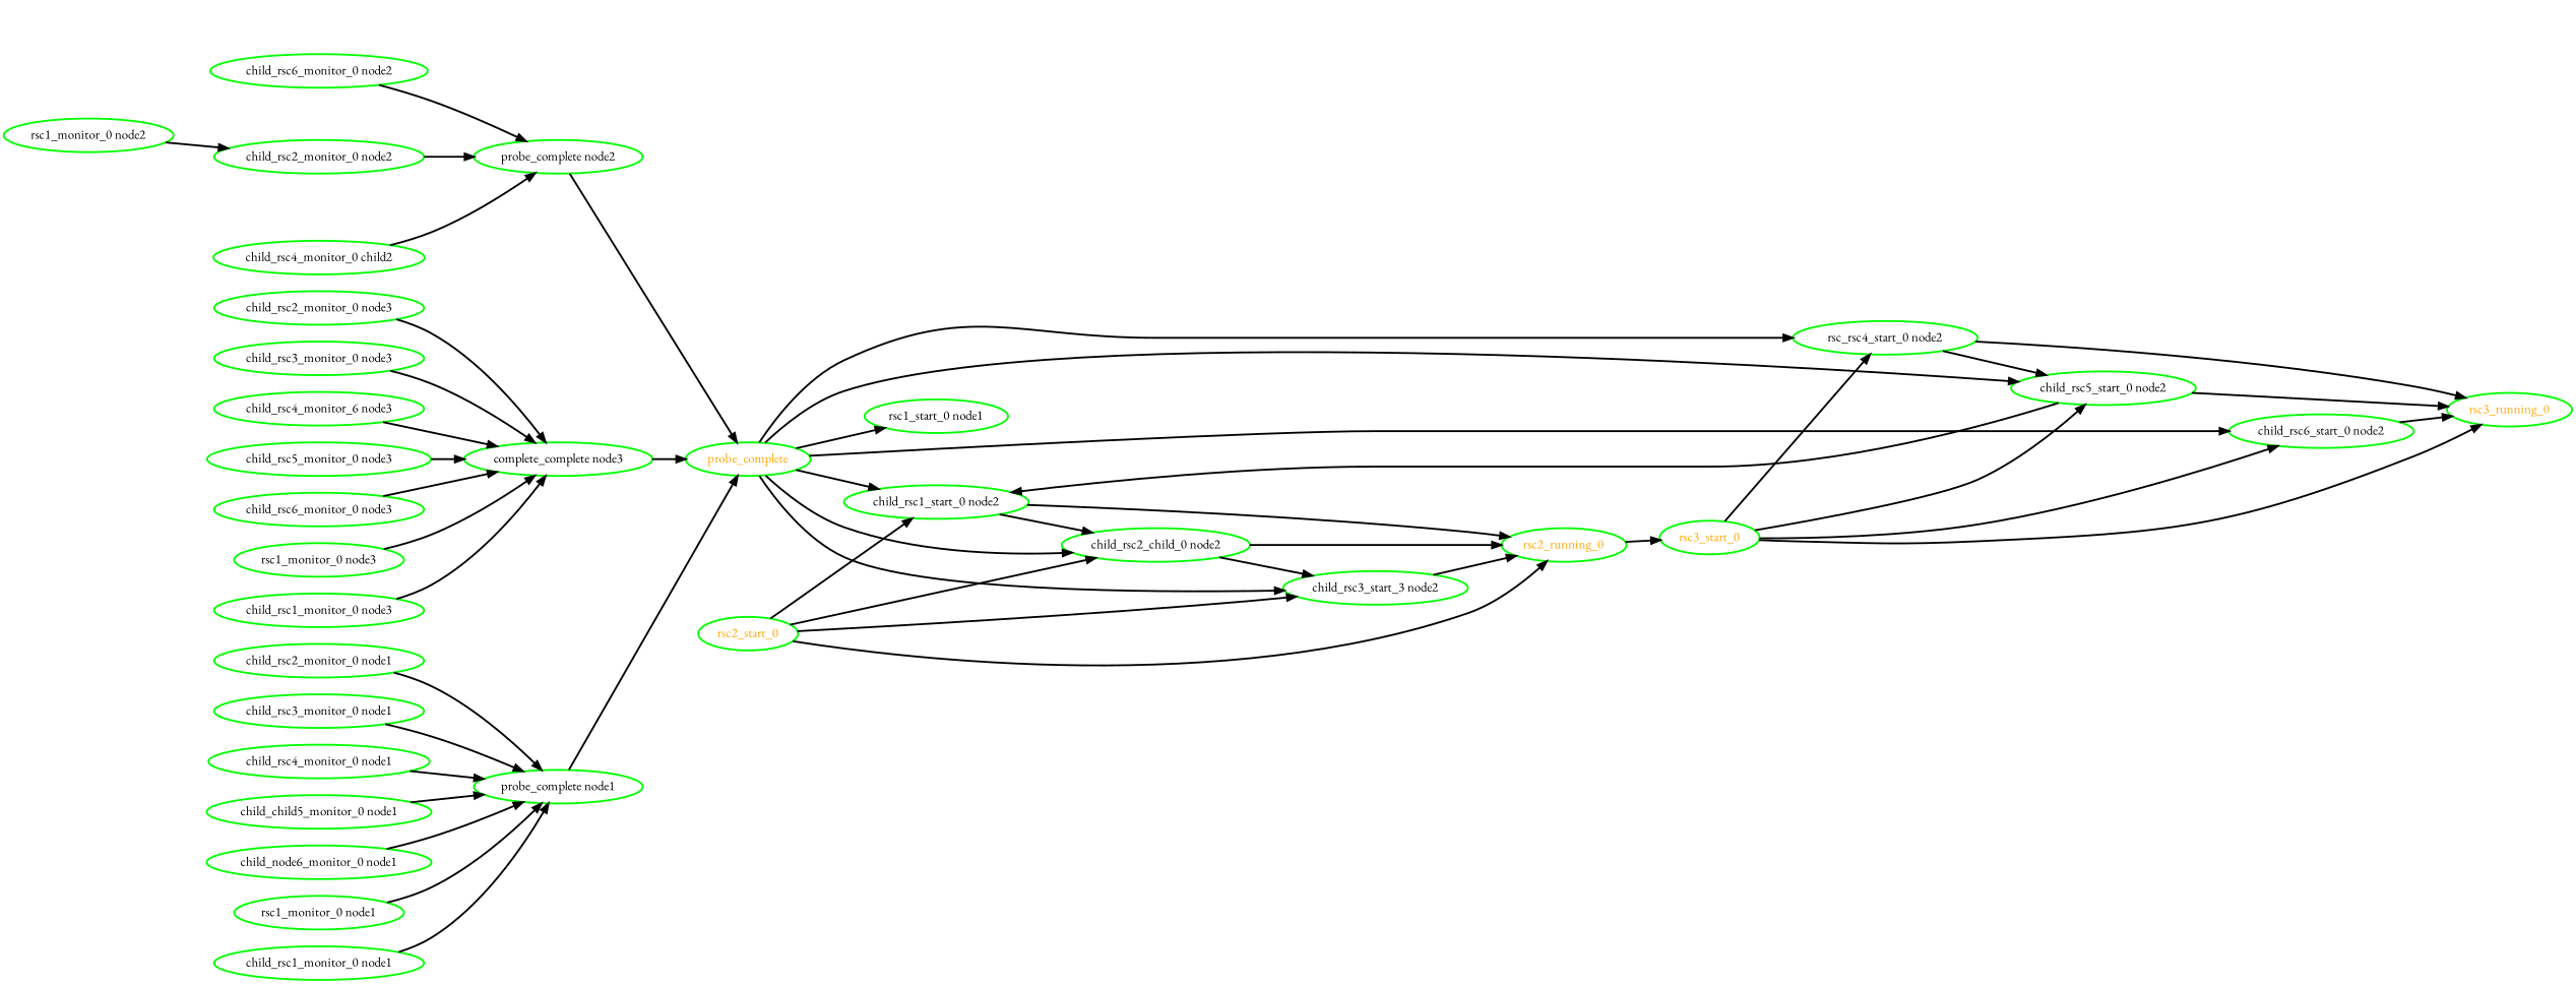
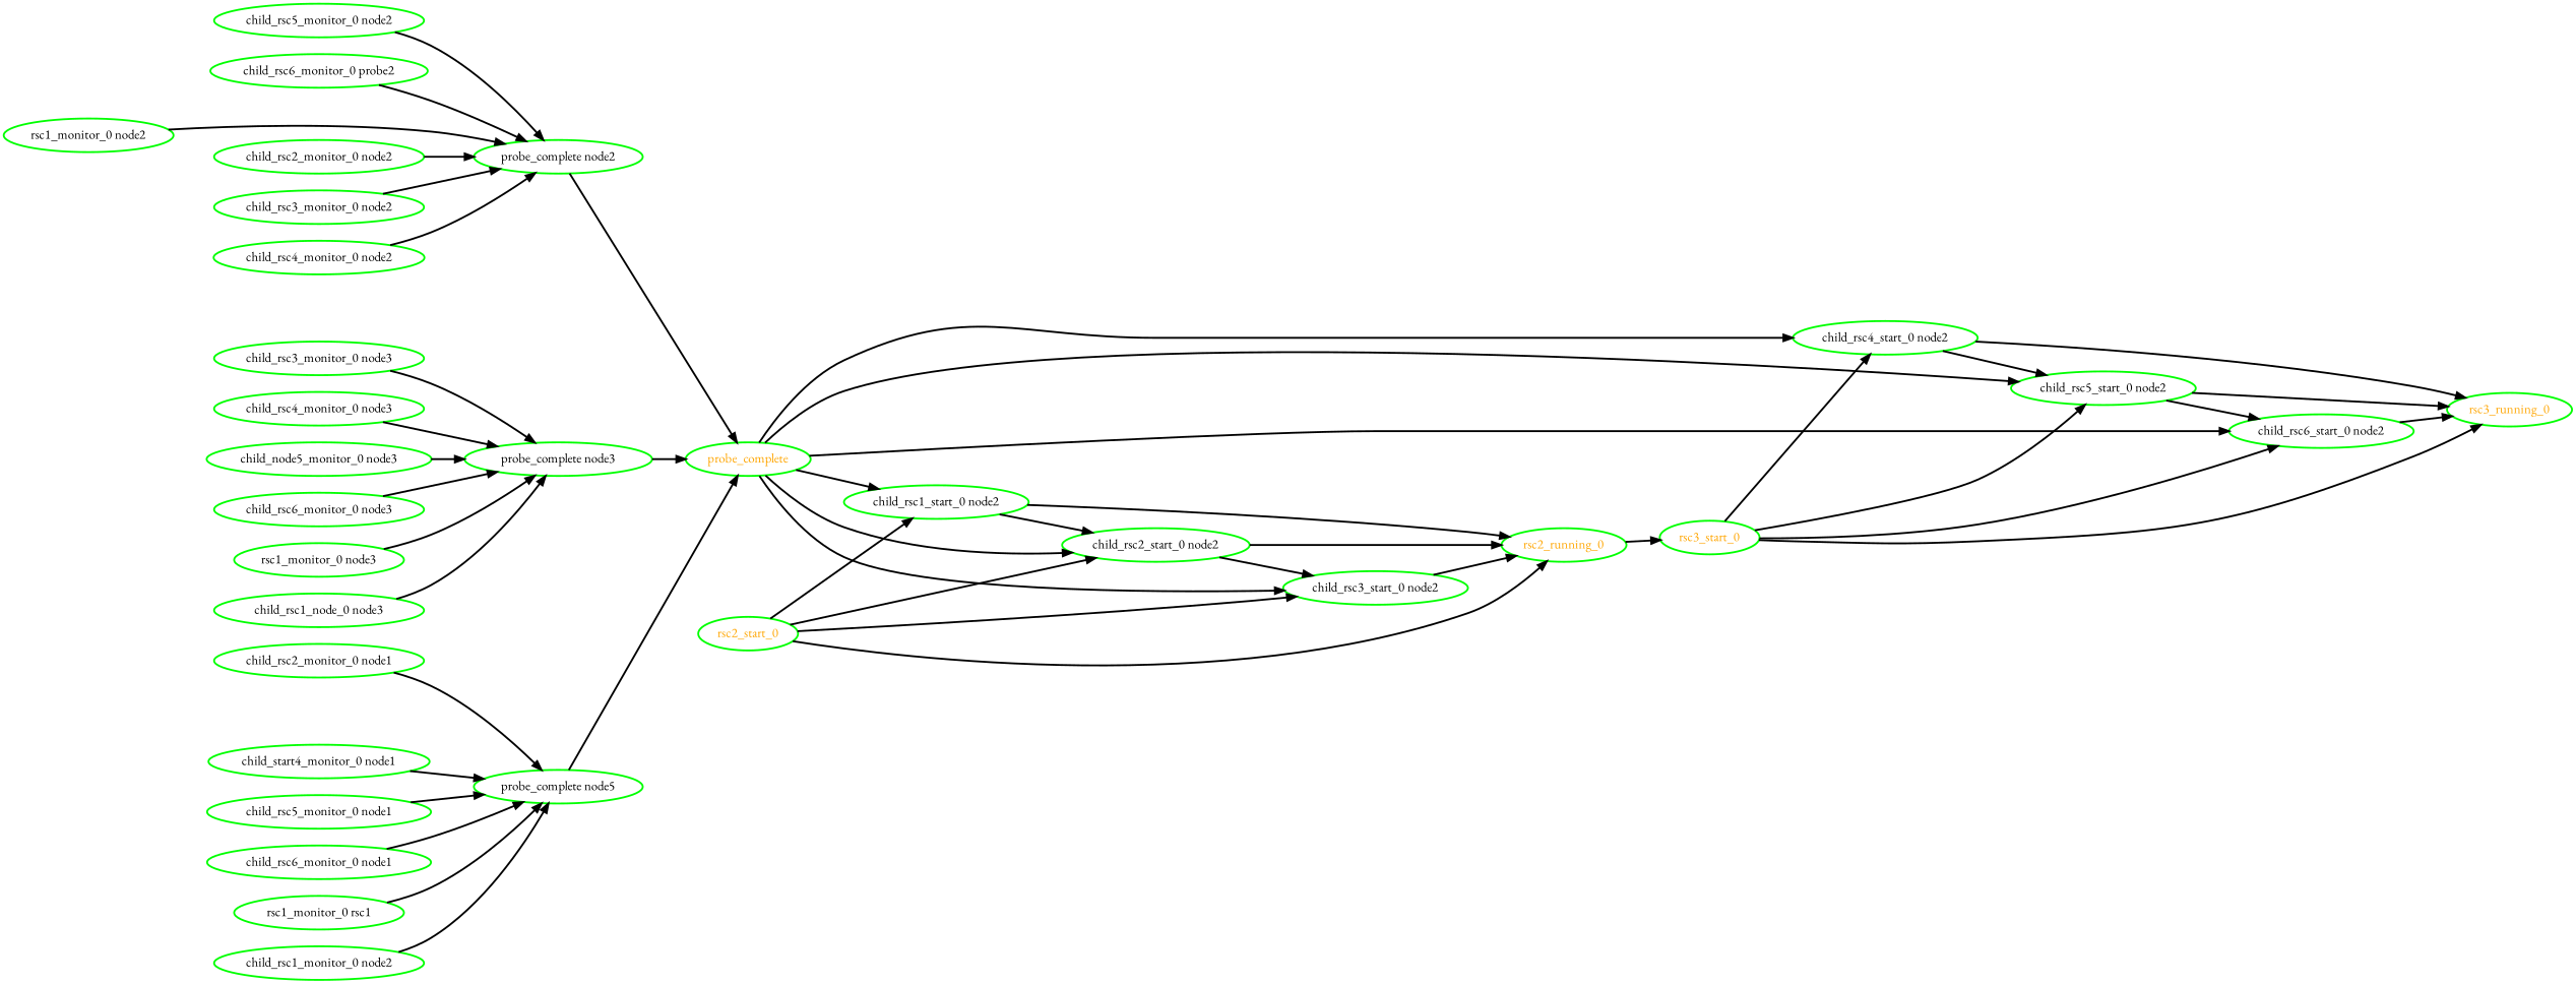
  digraph {
    fontname="EB Garamond"
    rankdir=LR
    node [color=green fontcolor=black fontname="EB Garamond" style=bold]
    edge [fontname="EB Garamond" style=bold]
-   "child_rsc1_monitor_0 node1"
-   "probe_complete node1"
+   "child_rsc1_monitor_0 node1" [label="child_rsc1_monitor_0 node2"]
+   "probe_complete node1" [label="probe_complete node5"]
    probe_complete [fontcolor=orange]
    "child_rsc1_start_0 node2"
-   "child_rsc2_start_0 node2" [label="child_rsc2_child_0 node2"]
-   "child_rsc3_start_0 node2" [label="child_rsc3_start_3 node2"]
-   "child_rsc4_start_0 node2" [label="rsc_rsc4_start_0 node2"]
+   "child_rsc2_start_0 node2"
+   "child_rsc3_start_0 node2"
+   "child_rsc4_start_0 node2"
    "child_rsc5_start_0 node2"
    "child_rsc6_start_0 node2"
-   "rsc1_start_0 node1"
    "probe_complete node2"
-   "child_rsc1_monitor_0 node3"
-   "probe_complete node3" [label="complete_complete node3"]
+   "child_rsc1_monitor_0 node3" [label="child_rsc1_node_0 node3"]
+   "probe_complete node3"
    rsc2_running_0 [fontcolor=orange]
    rsc3_start_0 [fontcolor=orange]
    rsc3_running_0 [fontcolor=orange]
    "child_rsc2_monitor_0 node1"
    "child_rsc2_monitor_0 node2"
-   "child_rsc2_monitor_0 node3"
-   "child_rsc3_monitor_0 node1"
+   "child_rsc3_monitor_0 node2"
    "child_rsc3_monitor_0 node3"
-   "child_rsc4_monitor_0 node1"
-   "child_rsc4_monitor_0 node2" [label="child_rsc4_monitor_0 child2"]
-   "child_rsc4_monitor_0 node3" [label="child_rsc4_monitor_6 node3"]
-   "child_rsc5_monitor_0 node1" [label="child_child5_monitor_0 node1"]
-   "child_rsc5_monitor_0 node3"
-   "child_rsc6_monitor_0 node1" [label="child_node6_monitor_0 node1"]
-   "child_rsc6_monitor_0 node2"
+   "child_rsc4_monitor_0 node1" [label="child_start4_monitor_0 node1"]
+   "child_rsc4_monitor_0 node2"
+   "child_rsc4_monitor_0 node3"
+   "child_rsc5_monitor_0 node1"
+   "child_rsc5_monitor_0 node2"
+   "child_rsc5_monitor_0 node3" [label="child_node5_monitor_0 node3"]
+   "child_rsc6_monitor_0 node1"
+   "child_rsc6_monitor_0 node2" [label="child_rsc6_monitor_0 probe2"]
    "child_rsc6_monitor_0 node3"
-   "rsc1_monitor_0 node1"
+   "rsc1_monitor_0 node1" [label="rsc1_monitor_0 rsc1"]
    "rsc1_monitor_0 node2"
    "rsc1_monitor_0 node3"
    rsc2_start_0 [fontcolor=orange]
    "child_rsc1_monitor_0 node1" -> "probe_complete node1"
    "probe_complete node1" -> probe_complete
    probe_complete -> "child_rsc1_start_0 node2"
    probe_complete -> "child_rsc2_start_0 node2"
    probe_complete -> "child_rsc3_start_0 node2"
    probe_complete -> "child_rsc4_start_0 node2"
    probe_complete -> "child_rsc5_start_0 node2"
    probe_complete -> "child_rsc6_start_0 node2"
-   probe_complete -> "rsc1_start_0 node1"
    "child_rsc1_start_0 node2" -> "child_rsc2_start_0 node2"
    "child_rsc1_start_0 node2" -> rsc2_running_0
    "child_rsc2_start_0 node2" -> "child_rsc3_start_0 node2"
    "child_rsc2_start_0 node2" -> rsc2_running_0
    "child_rsc3_start_0 node2" -> rsc2_running_0
    "child_rsc4_start_0 node2" -> "child_rsc5_start_0 node2"
    "child_rsc4_start_0 node2" -> rsc3_running_0
-   "child_rsc5_start_0 node2" -> "child_rsc1_start_0 node2"
+   "child_rsc5_start_0 node2" -> "child_rsc6_start_0 node2"
    "child_rsc5_start_0 node2" -> rsc3_running_0
    "child_rsc6_start_0 node2" -> rsc3_running_0
    "probe_complete node2" -> probe_complete
    "child_rsc1_monitor_0 node3" -> "probe_complete node3"
    "probe_complete node3" -> probe_complete
    rsc2_running_0 -> rsc3_start_0
    rsc3_start_0 -> "child_rsc4_start_0 node2"
    rsc3_start_0 -> "child_rsc5_start_0 node2"
    rsc3_start_0 -> "child_rsc6_start_0 node2"
    rsc3_start_0 -> rsc3_running_0
    "child_rsc2_monitor_0 node1" -> "probe_complete node1"
    "child_rsc2_monitor_0 node2" -> "probe_complete node2"
-   "child_rsc2_monitor_0 node3" -> "probe_complete node3"
-   "child_rsc3_monitor_0 node1" -> "probe_complete node1"
+   "child_rsc3_monitor_0 node2" -> "probe_complete node2"
    "child_rsc3_monitor_0 node3" -> "probe_complete node3"
    "child_rsc4_monitor_0 node1" -> "probe_complete node1"
    "child_rsc4_monitor_0 node2" -> "probe_complete node2"
    "child_rsc4_monitor_0 node3" -> "probe_complete node3"
    "child_rsc5_monitor_0 node1" -> "probe_complete node1"
+   "child_rsc5_monitor_0 node2" -> "probe_complete node2"
    "child_rsc5_monitor_0 node3" -> "probe_complete node3"
    "child_rsc6_monitor_0 node1" -> "probe_complete node1"
    "child_rsc6_monitor_0 node2" -> "probe_complete node2"
    "child_rsc6_monitor_0 node3" -> "probe_complete node3"
    "rsc1_monitor_0 node1" -> "probe_complete node1"
-   "rsc1_monitor_0 node2" -> "child_rsc2_monitor_0 node2"
+   "rsc1_monitor_0 node2" -> "probe_complete node2"
    "rsc1_monitor_0 node3" -> "probe_complete node3"
    rsc2_start_0 -> "child_rsc1_start_0 node2"
    rsc2_start_0 -> "child_rsc2_start_0 node2"
    rsc2_start_0 -> "child_rsc3_start_0 node2"
    rsc2_start_0 -> rsc2_running_0
  }
